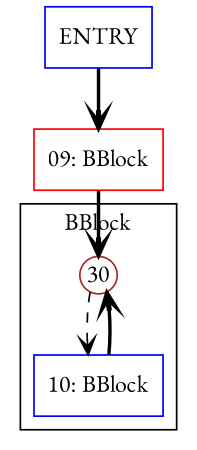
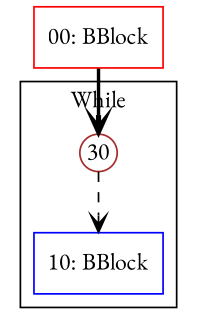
  digraph {
    fontname="EB Garamond"
    node [color=blue fontname="EB Garamond" shape=box]
    edge [arrowhead=vee fontname="EB Garamond" style=bold]
    n1 [color=brown fixedsize=true label=30 shape=circle width=0.3]
    n2 [label="10: BBlock"]
-   n3 [color=red label="09: BBlock"]
-   ENTRY
+   n3 [color=red label="00: BBlock"]
    subgraph cluster_1 {
-     label=BBlock
+     label=While
      n1
      n2
    }
    n1 -> n2 [style=dashed]
-   n2 -> n1
    n3 -> n1
-   ENTRY -> n3
  }
